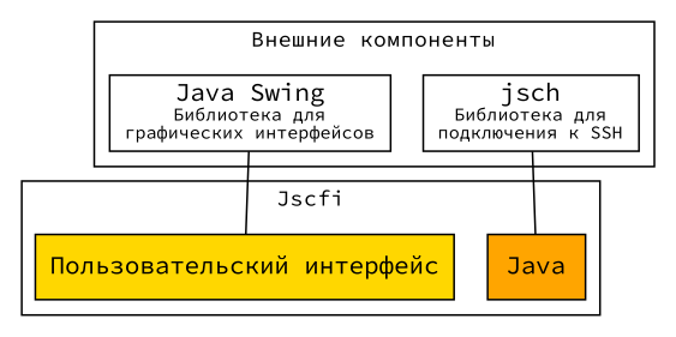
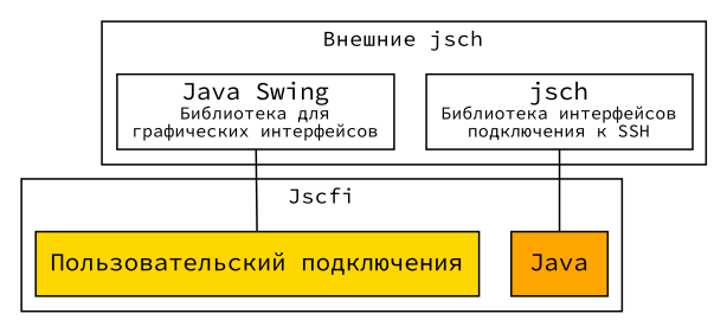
  digraph {
    fontname="Source Code Pro"
    fontsize=8
    node [fontname="Source Code Pro" fontsize=14 shape=record]
    edge [arrowhead=none fontname="Source Code Pro" fontsize=14]
-   n1 [label=<jsch<br/><font point-size="10">Библиотека для<br/>подключения к SSH</font>>]
+   n1 [label=<jsch<br/><font point-size="10">Библиотека интерфейсов<br/>подключения к SSH</font>>]
    n2 [label=<Java Swing<br/><font point-size="10">Библиотека для<br/>графических интерфейсов</font>>]
    n3 [fillcolor=orange label=Java style=filled]
-   n4 [fillcolor=gold label="Пользовательский интерфейс" style=filled]
+   n4 [fillcolor=gold label="Пользовательский подключения" style=filled]
    subgraph cluster_1 {
      fontsize=12
-     label="Внешние компоненты"
+     label="Внешние jsch"
      rank=same
      n1
      n2
    }
    subgraph cluster_2 {
      fontsize=12
      label=Jscfi
      subgraph sub_3 {
        fontsize=12
        label=Jscfi
        rank=same
        n3
        n4
      }
    }
    n1 -> n3
    n4 -> n2
  }
